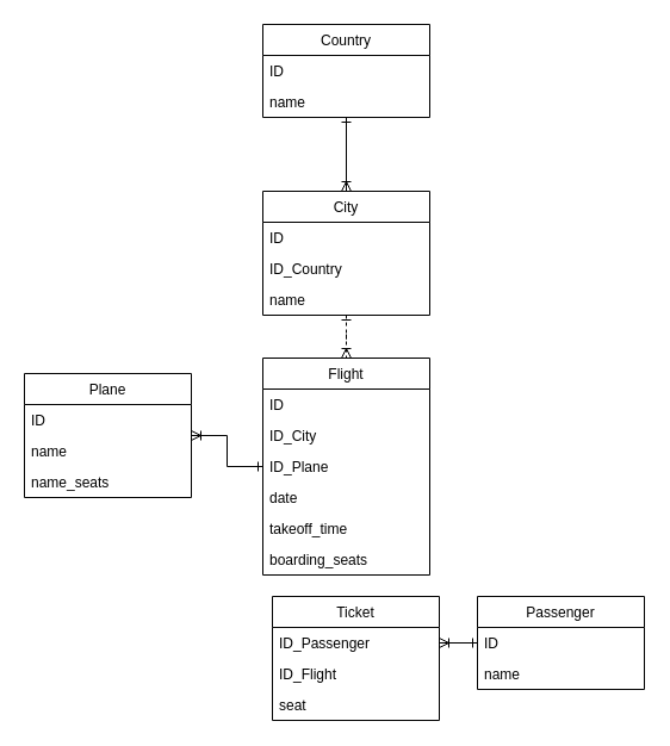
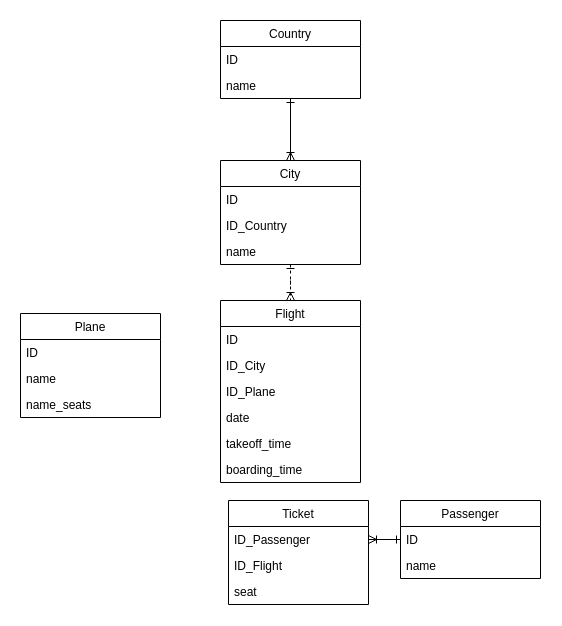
  <mxCell id="0" />
  <mxCell id="1" parent="0" />
  <mxCell id="2" value="" style="edgeStyle=orthogonalEdgeStyle;rounded=0;orthogonalLoop=1;jettySize=auto;html=1;entryX=0.5;entryY=0;entryDx=0;entryDy=0;endArrow=ERoneToMany;endFill=0;strokeColor=default;startArrow=ERone;startFill=0;" parent="1" source="3" target="7" edge="1"><mxGeometry relative="1" as="geometry" /></mxCell>
  <mxCell id="3" value="Country" style="swimlane;fontStyle=0;childLayout=stackLayout;horizontal=1;startSize=26;fillColor=none;horizontalStack=0;resizeParent=1;resizeParentMax=0;resizeLast=0;collapsible=1;marginBottom=0;" parent="1" vertex="1"><mxGeometry x="220" y="20" width="140" height="78" as="geometry" /></mxCell>
  <mxCell id="4" value="ID" style="text;strokeColor=none;fillColor=none;align=left;verticalAlign=top;spacingLeft=4;spacingRight=4;overflow=hidden;rotatable=0;points=[[0,0.5],[1,0.5]];portConstraint=eastwest;" parent="3" vertex="1"><mxGeometry y="26" width="140" height="26" as="geometry" /></mxCell>
  <mxCell id="5" value="name" style="text;strokeColor=none;fillColor=none;align=left;verticalAlign=top;spacingLeft=4;spacingRight=4;overflow=hidden;rotatable=0;points=[[0,0.5],[1,0.5]];portConstraint=eastwest;" parent="3" vertex="1"><mxGeometry y="52" width="140" height="26" as="geometry" /></mxCell>
  <mxCell id="6" value="" style="edgeStyle=orthogonalEdgeStyle;rounded=0;orthogonalLoop=1;jettySize=auto;html=1;startArrow=ERone;startFill=0;endArrow=ERoneToMany;endFill=0;strokeColor=default;entryX=0.5;entryY=0;entryDx=0;entryDy=0;dashed=1;" parent="1" source="7" target="11" edge="1"><mxGeometry relative="1" as="geometry" /></mxCell>
  <mxCell id="7" value="City" style="swimlane;fontStyle=0;childLayout=stackLayout;horizontal=1;startSize=26;fillColor=none;horizontalStack=0;resizeParent=1;resizeParentMax=0;resizeLast=0;collapsible=1;marginBottom=0;" parent="1" vertex="1"><mxGeometry x="220" y="160" width="140" height="104" as="geometry" /></mxCell>
  <mxCell id="8" value="ID" style="text;strokeColor=none;fillColor=none;align=left;verticalAlign=top;spacingLeft=4;spacingRight=4;overflow=hidden;rotatable=0;points=[[0,0.5],[1,0.5]];portConstraint=eastwest;" parent="7" vertex="1"><mxGeometry y="26" width="140" height="26" as="geometry" /></mxCell>
  <mxCell id="9" value="ID_Country" style="text;strokeColor=none;fillColor=none;align=left;verticalAlign=top;spacingLeft=4;spacingRight=4;overflow=hidden;rotatable=0;points=[[0,0.5],[1,0.5]];portConstraint=eastwest;" parent="7" vertex="1"><mxGeometry y="52" width="140" height="26" as="geometry" /></mxCell>
  <mxCell id="10" value="name" style="text;strokeColor=none;fillColor=none;align=left;verticalAlign=top;spacingLeft=4;spacingRight=4;overflow=hidden;rotatable=0;points=[[0,0.5],[1,0.5]];portConstraint=eastwest;" parent="7" vertex="1"><mxGeometry y="78" width="140" height="26" as="geometry" /></mxCell>
  <mxCell id="11" value="Flight" style="swimlane;fontStyle=0;childLayout=stackLayout;horizontal=1;startSize=26;fillColor=none;horizontalStack=0;resizeParent=1;resizeParentMax=0;resizeLast=0;collapsible=1;marginBottom=0;" parent="1" vertex="1"><mxGeometry x="220" y="300" width="140" height="182" as="geometry" /></mxCell>
  <mxCell id="12" value="ID" style="text;strokeColor=none;fillColor=none;align=left;verticalAlign=top;spacingLeft=4;spacingRight=4;overflow=hidden;rotatable=0;points=[[0,0.5],[1,0.5]];portConstraint=eastwest;" parent="11" vertex="1"><mxGeometry y="26" width="140" height="26" as="geometry" /></mxCell>
  <mxCell id="13" value="ID_City" style="text;strokeColor=none;fillColor=none;align=left;verticalAlign=top;spacingLeft=4;spacingRight=4;overflow=hidden;rotatable=0;points=[[0,0.5],[1,0.5]];portConstraint=eastwest;" parent="11" vertex="1"><mxGeometry y="52" width="140" height="26" as="geometry" /></mxCell>
  <mxCell id="14" value="ID_Plane" style="text;strokeColor=none;fillColor=none;align=left;verticalAlign=top;spacingLeft=4;spacingRight=4;overflow=hidden;rotatable=0;points=[[0,0.5],[1,0.5]];portConstraint=eastwest;" parent="11" vertex="1"><mxGeometry y="78" width="140" height="26" as="geometry" /></mxCell>
  <mxCell id="15" value="date" style="text;strokeColor=none;fillColor=none;align=left;verticalAlign=top;spacingLeft=4;spacingRight=4;overflow=hidden;rotatable=0;points=[[0,0.5],[1,0.5]];portConstraint=eastwest;" parent="11" vertex="1"><mxGeometry y="104" width="140" height="26" as="geometry" /></mxCell>
  <mxCell id="16" value="takeoff_time" style="text;strokeColor=none;fillColor=none;align=left;verticalAlign=top;spacingLeft=4;spacingRight=4;overflow=hidden;rotatable=0;points=[[0,0.5],[1,0.5]];portConstraint=eastwest;" parent="11" vertex="1"><mxGeometry y="130" width="140" height="26" as="geometry" /></mxCell>
- <mxCell id="17" value="boarding_seats" style="text;strokeColor=none;fillColor=none;align=left;verticalAlign=top;spacingLeft=4;spacingRight=4;overflow=hidden;rotatable=0;points=[[0,0.5],[1,0.5]];portConstraint=eastwest;" parent="11" vertex="1"><mxGeometry y="156" width="140" height="26" as="geometry" /></mxCell>
+ <mxCell id="17" value="boarding_time" style="text;strokeColor=none;fillColor=none;align=left;verticalAlign=top;spacingLeft=4;spacingRight=4;overflow=hidden;rotatable=0;points=[[0,0.5],[1,0.5]];portConstraint=eastwest;" parent="11" vertex="1"><mxGeometry y="156" width="140" height="26" as="geometry" /></mxCell>
  <mxCell id="18" value="" style="edgeStyle=orthogonalEdgeStyle;rounded=0;orthogonalLoop=1;jettySize=auto;html=1;startArrow=ERone;startFill=0;endArrow=ERoneToMany;endFill=0;strokeColor=default;entryX=1;entryY=0.5;entryDx=0;entryDy=0;" parent="1" source="19" target="23" edge="1"><mxGeometry relative="1" as="geometry" /></mxCell>
  <mxCell id="19" value="Passenger" style="swimlane;fontStyle=0;childLayout=stackLayout;horizontal=1;startSize=26;fillColor=none;horizontalStack=0;resizeParent=1;resizeParentMax=0;resizeLast=0;collapsible=1;marginBottom=0;" parent="1" vertex="1"><mxGeometry x="400" y="500" width="140" height="78" as="geometry" /></mxCell>
  <mxCell id="20" value="ID" style="text;strokeColor=none;fillColor=none;align=left;verticalAlign=top;spacingLeft=4;spacingRight=4;overflow=hidden;rotatable=0;points=[[0,0.5],[1,0.5]];portConstraint=eastwest;" parent="19" vertex="1"><mxGeometry y="26" width="140" height="26" as="geometry" /></mxCell>
  <mxCell id="21" value="name" style="text;strokeColor=none;fillColor=none;align=left;verticalAlign=top;spacingLeft=4;spacingRight=4;overflow=hidden;rotatable=0;points=[[0,0.5],[1,0.5]];portConstraint=eastwest;" parent="19" vertex="1"><mxGeometry y="52" width="140" height="26" as="geometry" /></mxCell>
  <mxCell id="22" value="Ticket" style="swimlane;fontStyle=0;childLayout=stackLayout;horizontal=1;startSize=26;fillColor=none;horizontalStack=0;resizeParent=1;resizeParentMax=0;resizeLast=0;collapsible=1;marginBottom=0;" parent="1" vertex="1"><mxGeometry x="228" y="500" width="140" height="104" as="geometry" /></mxCell>
  <mxCell id="23" value="ID_Passenger" style="text;strokeColor=none;fillColor=none;align=left;verticalAlign=top;spacingLeft=4;spacingRight=4;overflow=hidden;rotatable=0;points=[[0,0.5],[1,0.5]];portConstraint=eastwest;" parent="22" vertex="1"><mxGeometry y="26" width="140" height="26" as="geometry" /></mxCell>
  <mxCell id="24" value="ID_Flight" style="text;strokeColor=none;fillColor=none;align=left;verticalAlign=top;spacingLeft=4;spacingRight=4;overflow=hidden;rotatable=0;points=[[0,0.5],[1,0.5]];portConstraint=eastwest;" parent="22" vertex="1"><mxGeometry y="52" width="140" height="26" as="geometry" /></mxCell>
  <mxCell id="25" value="seat" style="text;strokeColor=none;fillColor=none;align=left;verticalAlign=top;spacingLeft=4;spacingRight=4;overflow=hidden;rotatable=0;points=[[0,0.5],[1,0.5]];portConstraint=eastwest;" parent="22" vertex="1"><mxGeometry y="78" width="140" height="26" as="geometry" /></mxCell>
- <mxCell id="26" value="" style="edgeStyle=orthogonalEdgeStyle;rounded=0;orthogonalLoop=1;jettySize=auto;html=1;startArrow=ERoneToMany;startFill=0;endArrow=ERone;endFill=0;strokeColor=default;" parent="1" source="27" target="14" edge="1"><mxGeometry relative="1" as="geometry" /></mxCell>
  <mxCell id="27" value="Plane" style="swimlane;fontStyle=0;childLayout=stackLayout;horizontal=1;startSize=26;fillColor=none;horizontalStack=0;resizeParent=1;resizeParentMax=0;resizeLast=0;collapsible=1;marginBottom=0;" parent="1" vertex="1"><mxGeometry x="20" y="313" width="140" height="104" as="geometry" /></mxCell>
  <mxCell id="28" value="ID" style="text;strokeColor=none;fillColor=none;align=left;verticalAlign=top;spacingLeft=4;spacingRight=4;overflow=hidden;rotatable=0;points=[[0,0.5],[1,0.5]];portConstraint=eastwest;" parent="27" vertex="1"><mxGeometry y="26" width="140" height="26" as="geometry" /></mxCell>
  <mxCell id="29" value="name" style="text;strokeColor=none;fillColor=none;align=left;verticalAlign=top;spacingLeft=4;spacingRight=4;overflow=hidden;rotatable=0;points=[[0,0.5],[1,0.5]];portConstraint=eastwest;" parent="27" vertex="1"><mxGeometry y="52" width="140" height="26" as="geometry" /></mxCell>
  <mxCell id="30" value="name_seats" style="text;strokeColor=none;fillColor=none;align=left;verticalAlign=top;spacingLeft=4;spacingRight=4;overflow=hidden;rotatable=0;points=[[0,0.5],[1,0.5]];portConstraint=eastwest;" parent="27" vertex="1"><mxGeometry y="78" width="140" height="26" as="geometry" /></mxCell>
